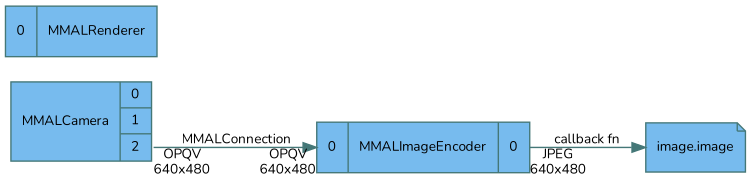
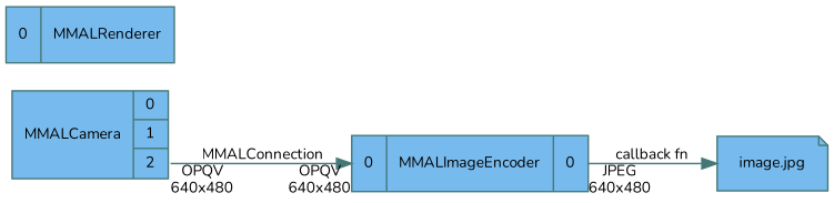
  digraph {
    rankdir=LR
    fontname=Nunito
    node [color="#447777" fillcolor="#77bbee" fontname=Nunito fontsize=10 shape=record style=filled]
    edge [color="#447777" fontname=Nunito fontsize=10]
    n1 [label="{MMALCamera|{<preview>0|<video>1|<still>2}}"]
    n2 [label="{<input>0|MMALImageEncoder|<output>0}"]
-   n3 [label="image.image" shape=note]
+   n3 [label="image.jpg" shape=note]
    n4 [label="{<input>0|MMALRenderer}"]
    n1 -> n2 [headlabel="OPQV\n640x480" headport=input label=MMALConnection taillabel="OPQV\n640x480" tailport=still]
    n2 -> n3 [label="callback fn" taillabel="JPEG\n640x480" tailport=output]
  }
